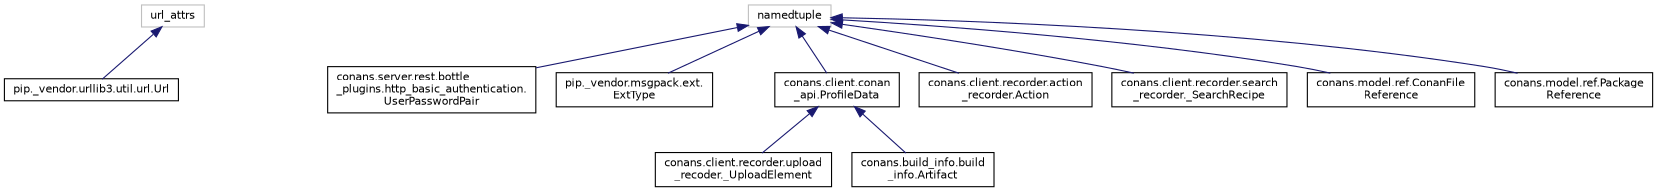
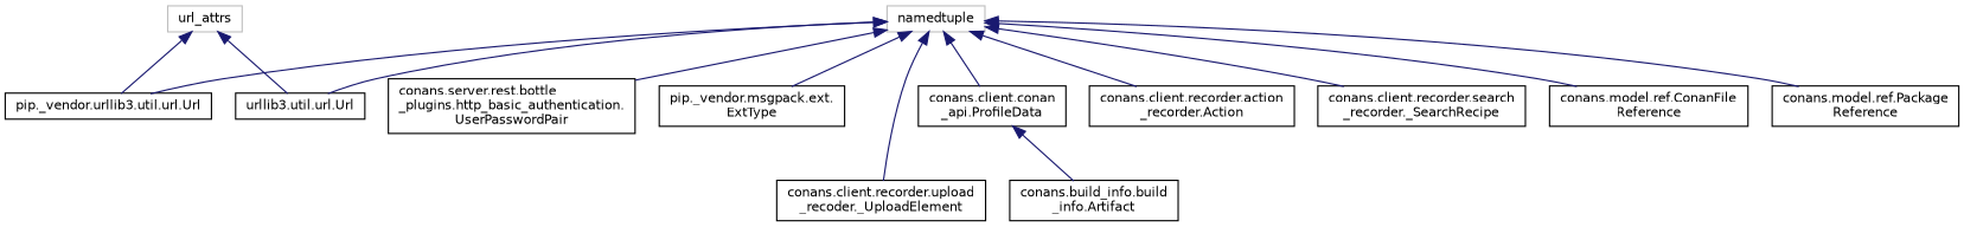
  digraph {
    rankdir=TB
    node [color=black fillcolor=white fontname=Helvetica fontsize=10 shape=record style=filled]
    edge [color=midnightblue dir=back fontname=Helvetica fontsize=10 labelfontname=Helvetica labelfontsize=10 style=solid]
    n1 [color=grey75 height=0.2 label=url_attrs width=0.4]
    n2 [height=0.2 label="pip._vendor.urllib3.util.url.Url" width=0.4]
+   n3 [height=0.2 label="urllib3.util.url.Url" width=0.4]
    n4 [color=grey75 height=0.2 label=namedtuple width=0.4]
    n5 [height=0.2 label="conans.client.conan\l_api.ProfileData" width=0.4]
    n6 [height=0.2 label="conans.client.recorder.action\l_recorder.Action" width=0.4]
    n7 [height=0.2 label="conans.client.recorder.search\l_recorder._SearchRecipe" width=0.4]
    n8 [height=0.2 label="conans.client.recorder.upload\l_recoder._UploadElement" width=0.4]
    n9 [height=0.2 label="conans.model.ref.ConanFile\lReference" width=0.4]
    n10 [height=0.2 label="conans.model.ref.Package\lReference" width=0.4]
    n11 [height=0.2 label="conans.server.rest.bottle\l_plugins.http_basic_authentication.\lUserPasswordPair" width=0.4]
    n12 [height=0.2 label="pip._vendor.msgpack.ext.\lExtType" width=0.4]
    n13 [height=0.2 label="conans.build_info.build\l_info.Artifact" width=0.4]
    n1 -> n2
+   n1 -> n3
+   n4 -> n2
+   n4 -> n3
    n4 -> n5
    n4 -> n6
    n4 -> n7
-   n5 -> n8
+   n4 -> n8
    n4 -> n9
    n4 -> n10
    n4 -> n11
    n4 -> n12
    n5 -> n13
  }
